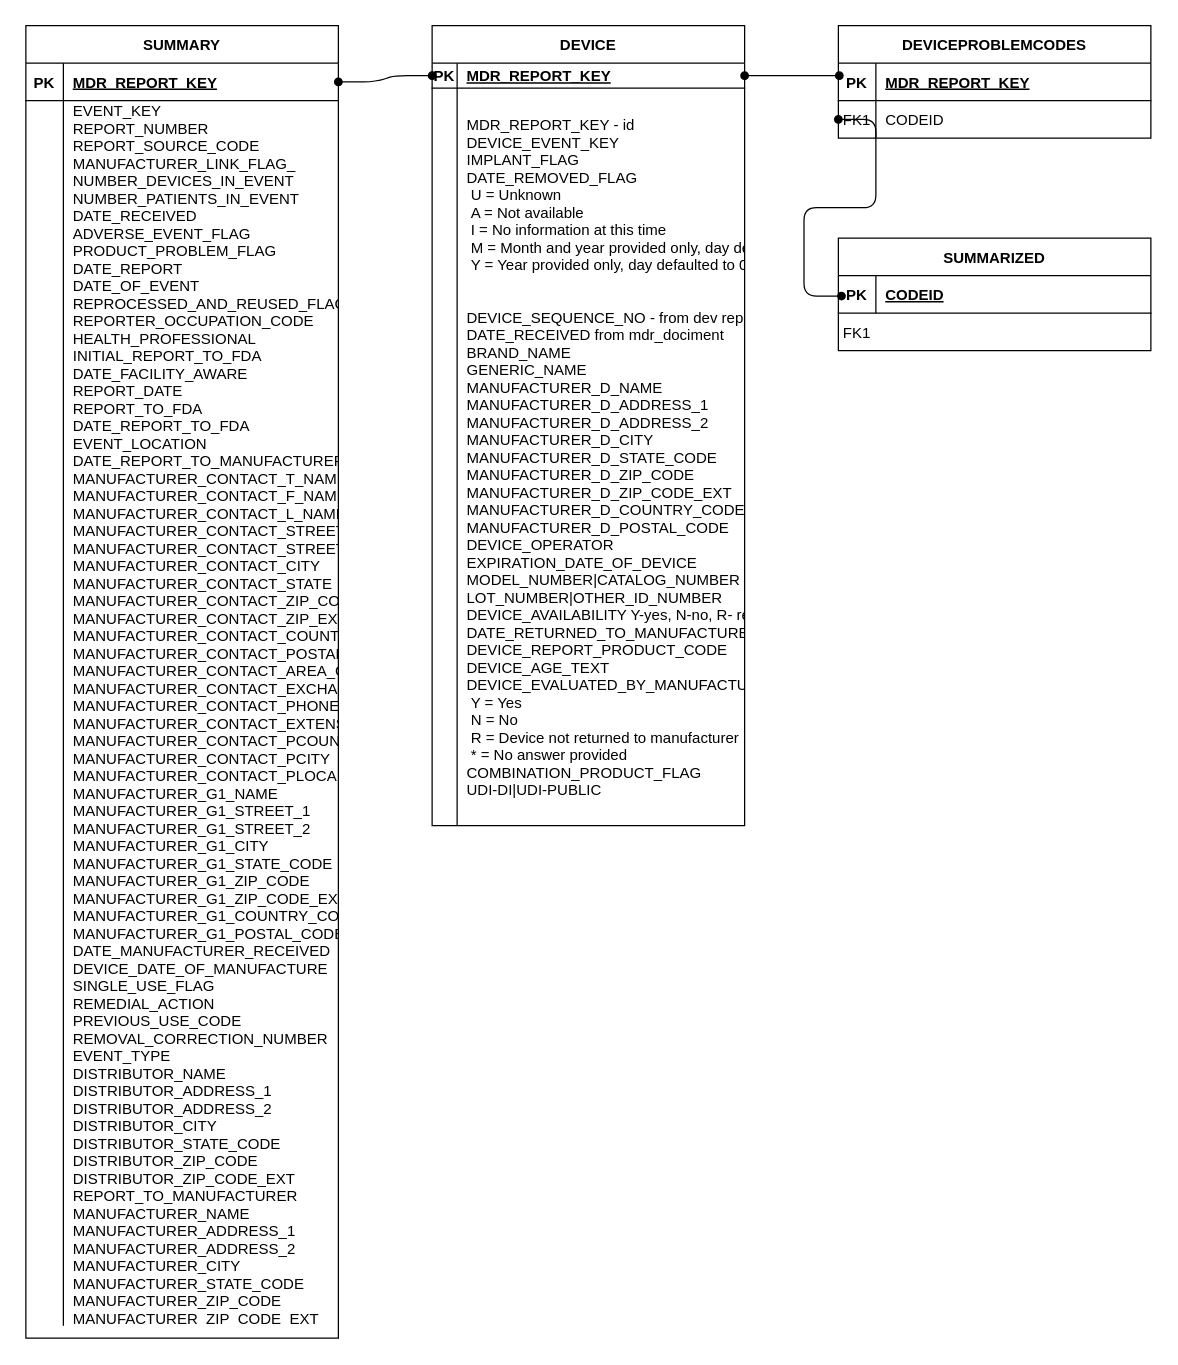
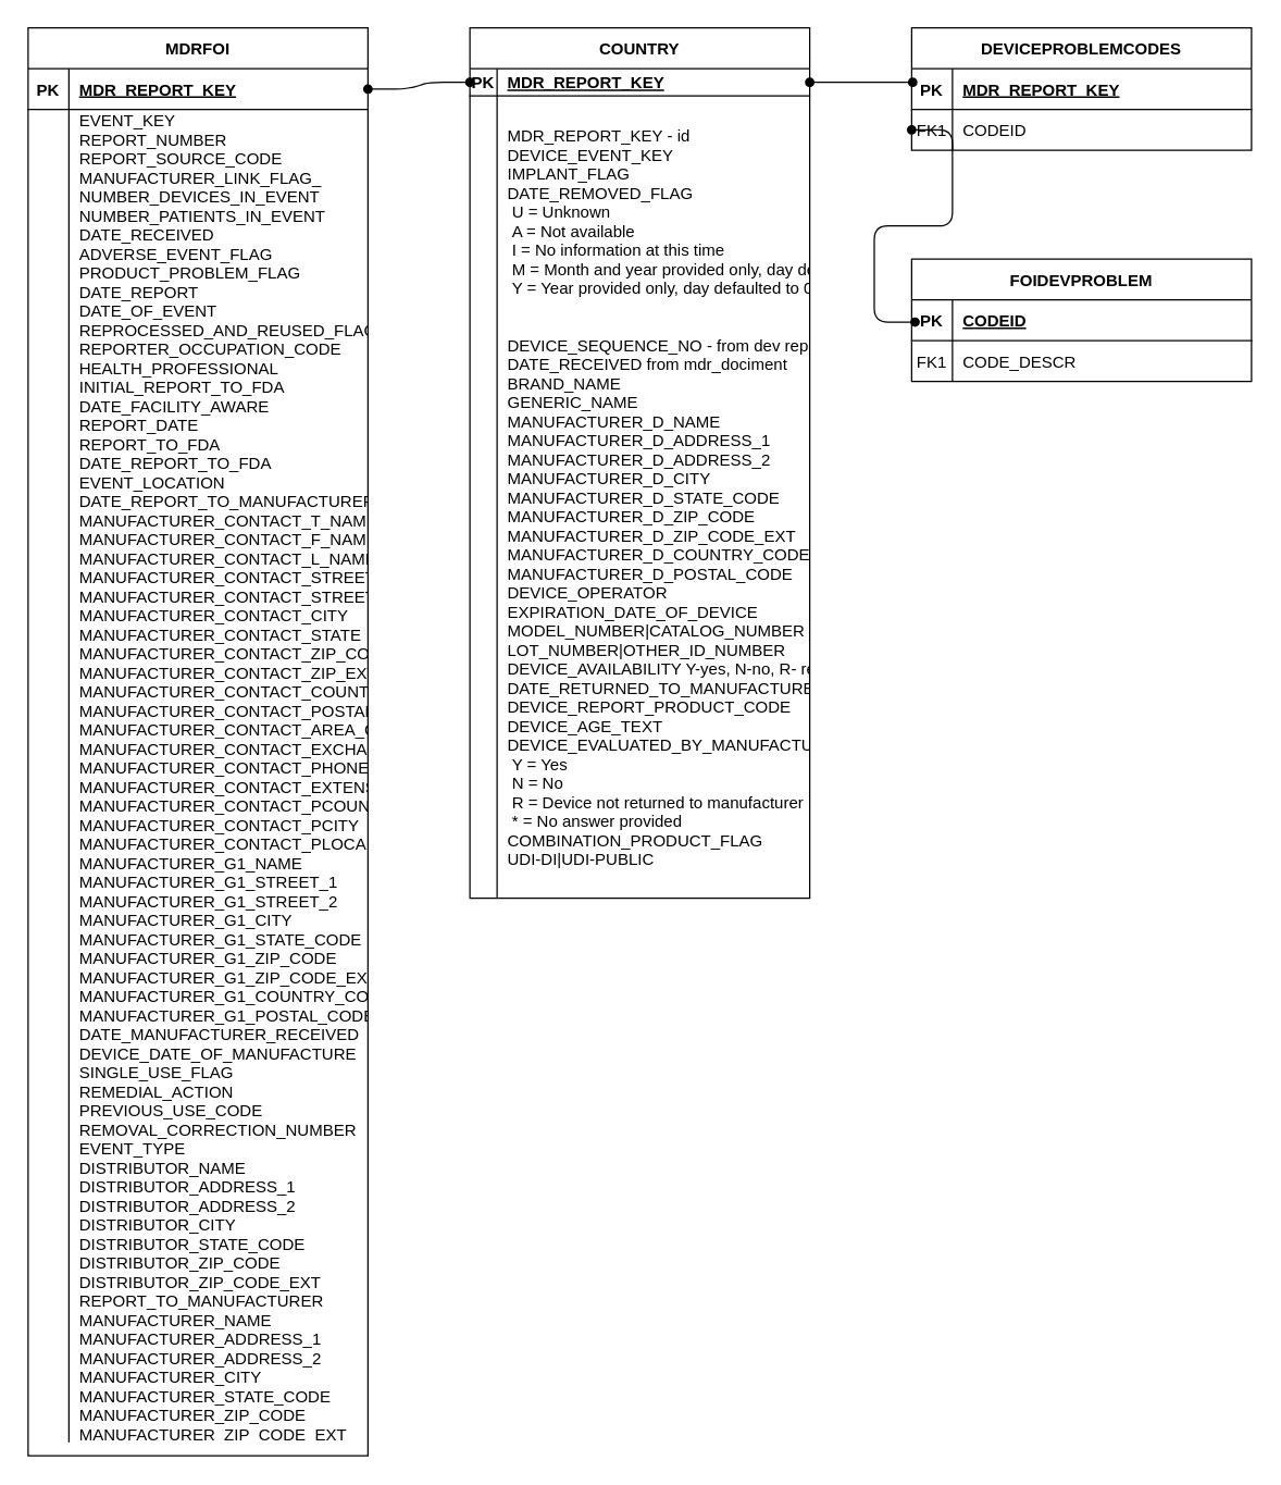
  <mxCell id="0" />
  <mxCell id="1" parent="0" />
- <mxCell id="2" value="DEVICE" style="shape=table;startSize=30;container=1;collapsible=1;childLayout=tableLayout;fixedRows=1;rowLines=0;fontStyle=1;align=center;resizeLast=1;" parent="1" vertex="1"><mxGeometry x="345" y="20" width="250" height="640" as="geometry" /></mxCell>
+ <mxCell id="2" value="COUNTRY" style="shape=table;startSize=30;container=1;collapsible=1;childLayout=tableLayout;fixedRows=1;rowLines=0;fontStyle=1;align=center;resizeLast=1;" parent="1" vertex="1"><mxGeometry x="345" y="20" width="250" height="640" as="geometry" /></mxCell>
  <mxCell id="3" value="" style="shape=partialRectangle;collapsible=0;dropTarget=0;pointerEvents=0;fillColor=none;points=[[0,0.5],[1,0.5]];portConstraint=eastwest;top=0;left=0;right=0;bottom=1;" parent="2" vertex="1"><mxGeometry y="30" width="250" height="20" as="geometry" /></mxCell>
  <mxCell id="4" value="PK" style="shape=partialRectangle;overflow=hidden;connectable=0;fillColor=none;top=0;left=0;bottom=0;right=0;fontStyle=1;" parent="3" vertex="1"><mxGeometry width="20" height="20" as="geometry"><mxRectangle width="20" height="20" as="alternateBounds" /></mxGeometry></mxCell>
  <mxCell id="5" value="MDR_REPORT_KEY " style="shape=partialRectangle;overflow=hidden;connectable=0;fillColor=none;top=0;left=0;bottom=0;right=0;align=left;spacingLeft=6;fontStyle=5;" parent="3" vertex="1"><mxGeometry x="20" width="230" height="20" as="geometry"><mxRectangle width="230" height="20" as="alternateBounds" /></mxGeometry></mxCell>
  <mxCell id="6" value="" style="shape=partialRectangle;collapsible=0;dropTarget=0;pointerEvents=0;fillColor=none;points=[[0,0.5],[1,0.5]];portConstraint=eastwest;top=0;left=0;right=0;bottom=0;" parent="2" vertex="1"><mxGeometry y="50" width="250" height="590" as="geometry" /></mxCell>
  <mxCell id="7" value="" style="shape=partialRectangle;overflow=hidden;connectable=0;fillColor=none;top=0;left=0;bottom=0;right=0;" parent="6" vertex="1"><mxGeometry width="20" height="590" as="geometry"><mxRectangle width="20" height="590" as="alternateBounds" /></mxGeometry></mxCell>
  <mxCell id="8" value="MDR_REPORT_KEY - id&#10;DEVICE_EVENT_KEY &#10;IMPLANT_FLAG&#10;DATE_REMOVED_FLAG&#10; U = Unknown&#10; A = Not available&#10; I = No information at this time&#10; M = Month and year provided only, day defaults to 01&#10; Y = Year provided only, day defaulted to 01, month defaulted to January&#10;&#10;&#10;DEVICE_SEQUENCE_NO - from dev report&#10;DATE_RECEIVED from mdr_dociment&#10;BRAND_NAME&#10;GENERIC_NAME&#10;MANUFACTURER_D_NAME&#10;MANUFACTURER_D_ADDRESS_1&#10;MANUFACTURER_D_ADDRESS_2&#10;MANUFACTURER_D_CITY&#10;MANUFACTURER_D_STATE_CODE&#10;MANUFACTURER_D_ZIP_CODE&#10;MANUFACTURER_D_ZIP_CODE_EXT&#10;MANUFACTURER_D_COUNTRY_CODE&#10;MANUFACTURER_D_POSTAL_CODE&#10;DEVICE_OPERATOR&#10;EXPIRATION_DATE_OF_DEVICE&#10;MODEL_NUMBER|CATALOG_NUMBER&#10;LOT_NUMBER|OTHER_ID_NUMBER&#10;DEVICE_AVAILABILITY Y-yes, N-no, R- returned to manufacturer&#10;DATE_RETURNED_TO_MANUFACTURER&#10;DEVICE_REPORT_PRODUCT_CODE&#10;DEVICE_AGE_TEXT&#10;DEVICE_EVALUATED_BY_MANUFACTUR&#10; Y = Yes&#10; N = No&#10; R = Device not returned to manufacturer&#10; * = No answer provided&#10;COMBINATION_PRODUCT_FLAG&#10;UDI-DI|UDI-PUBLIC" style="shape=partialRectangle;overflow=hidden;connectable=0;fillColor=none;top=0;left=0;bottom=0;right=0;align=left;spacingLeft=6;" parent="6" vertex="1"><mxGeometry x="20" width="230" height="590" as="geometry"><mxRectangle width="230" height="590" as="alternateBounds" /></mxGeometry></mxCell>
  <mxCell id="9" value="DEVICEPROBLEMCODES" style="shape=table;startSize=30;container=1;collapsible=1;childLayout=tableLayout;fixedRows=1;rowLines=0;fontStyle=1;align=center;resizeLast=1;" parent="1" vertex="1"><mxGeometry x="670" y="20" width="250" height="90" as="geometry" /></mxCell>
  <mxCell id="10" value="" style="shape=partialRectangle;collapsible=0;dropTarget=0;pointerEvents=0;fillColor=none;points=[[0,0.5],[1,0.5]];portConstraint=eastwest;top=0;left=0;right=0;bottom=1;" parent="9" vertex="1"><mxGeometry y="30" width="250" height="30" as="geometry" /></mxCell>
  <mxCell id="11" value="PK" style="shape=partialRectangle;overflow=hidden;connectable=0;fillColor=none;top=0;left=0;bottom=0;right=0;fontStyle=1;" parent="10" vertex="1"><mxGeometry width="30" height="30" as="geometry"><mxRectangle width="30" height="30" as="alternateBounds" /></mxGeometry></mxCell>
  <mxCell id="12" value="MDR_REPORT_KEY" style="shape=partialRectangle;overflow=hidden;connectable=0;fillColor=none;top=0;left=0;bottom=0;right=0;align=left;spacingLeft=6;fontStyle=5;" parent="10" vertex="1"><mxGeometry x="30" width="220" height="30" as="geometry"><mxRectangle width="220" height="30" as="alternateBounds" /></mxGeometry></mxCell>
  <mxCell id="13" value="" style="shape=partialRectangle;collapsible=0;dropTarget=0;pointerEvents=0;fillColor=none;points=[[0,0.5],[1,0.5]];portConstraint=eastwest;top=0;left=0;right=0;bottom=0;" parent="9" vertex="1"><mxGeometry y="60" width="250" height="30" as="geometry" /></mxCell>
  <mxCell id="14" value="FK1" style="shape=partialRectangle;overflow=hidden;connectable=0;fillColor=none;top=0;left=0;bottom=0;right=0;" parent="13" vertex="1"><mxGeometry width="30" height="30" as="geometry"><mxRectangle width="30" height="30" as="alternateBounds" /></mxGeometry></mxCell>
  <mxCell id="15" value="CODEID" style="shape=partialRectangle;overflow=hidden;connectable=0;fillColor=none;top=0;left=0;bottom=0;right=0;align=left;spacingLeft=6;" parent="13" vertex="1"><mxGeometry x="30" width="220" height="30" as="geometry"><mxRectangle width="220" height="30" as="alternateBounds" /></mxGeometry></mxCell>
- <mxCell id="16" value="SUMMARY" style="shape=table;startSize=30;container=1;collapsible=1;childLayout=tableLayout;fixedRows=1;rowLines=0;fontStyle=1;align=center;resizeLast=1;" parent="1" vertex="1"><mxGeometry x="20" y="20" width="250" height="1050" as="geometry" /></mxCell>
+ <mxCell id="16" value="MDRFOI" style="shape=table;startSize=30;container=1;collapsible=1;childLayout=tableLayout;fixedRows=1;rowLines=0;fontStyle=1;align=center;resizeLast=1;" parent="1" vertex="1"><mxGeometry x="20" y="20" width="250" height="1050" as="geometry" /></mxCell>
  <mxCell id="17" value="" style="shape=partialRectangle;collapsible=0;dropTarget=0;pointerEvents=0;fillColor=none;points=[[0,0.5],[1,0.5]];portConstraint=eastwest;top=0;left=0;right=0;bottom=1;" parent="16" vertex="1"><mxGeometry y="30" width="250" height="30" as="geometry" /></mxCell>
  <mxCell id="18" value="PK" style="shape=partialRectangle;overflow=hidden;connectable=0;fillColor=none;top=0;left=0;bottom=0;right=0;fontStyle=1;" parent="17" vertex="1"><mxGeometry width="30" height="30" as="geometry"><mxRectangle width="30" height="30" as="alternateBounds" /></mxGeometry></mxCell>
  <mxCell id="19" value="MDR_REPORT_KEY " style="shape=partialRectangle;overflow=hidden;connectable=0;fillColor=none;top=0;left=0;bottom=0;right=0;align=left;spacingLeft=6;fontStyle=5;" parent="17" vertex="1"><mxGeometry x="30" width="220" height="30" as="geometry"><mxRectangle width="220" height="30" as="alternateBounds" /></mxGeometry></mxCell>
  <mxCell id="20" value="" style="shape=partialRectangle;collapsible=0;dropTarget=0;pointerEvents=0;fillColor=none;points=[[0,0.5],[1,0.5]];portConstraint=eastwest;top=0;left=0;right=0;bottom=0;" parent="16" vertex="1"><mxGeometry y="60" width="250" height="980" as="geometry" /></mxCell>
  <mxCell id="21" value="" style="shape=partialRectangle;overflow=hidden;connectable=0;fillColor=none;top=0;left=0;bottom=0;right=0;" parent="20" vertex="1"><mxGeometry width="30" height="980" as="geometry"><mxRectangle width="30" height="980" as="alternateBounds" /></mxGeometry></mxCell>
  <mxCell id="22" value="EVENT_KEY&#10;REPORT_NUMBER&#10;REPORT_SOURCE_CODE&#10;MANUFACTURER_LINK_FLAG_&#10;NUMBER_DEVICES_IN_EVENT&#10;NUMBER_PATIENTS_IN_EVENT&#10;DATE_RECEIVED&#10;ADVERSE_EVENT_FLAG&#10;PRODUCT_PROBLEM_FLAG&#10;DATE_REPORT&#10;DATE_OF_EVENT&#10;REPROCESSED_AND_REUSED_FLAG&#10;REPORTER_OCCUPATION_CODE&#10;HEALTH_PROFESSIONAL&#10;INITIAL_REPORT_TO_FDA&#10;DATE_FACILITY_AWARE&#10;REPORT_DATE&#10;REPORT_TO_FDA&#10;DATE_REPORT_TO_FDA&#10;EVENT_LOCATION&#10;DATE_REPORT_TO_MANUFACTURER&#10;MANUFACTURER_CONTACT_T_NAME&#10;MANUFACTURER_CONTACT_F_NAME&#10;MANUFACTURER_CONTACT_L_NAME&#10;MANUFACTURER_CONTACT_STREET_1&#10;MANUFACTURER_CONTACT_STREET_2&#10;MANUFACTURER_CONTACT_CITY&#10;MANUFACTURER_CONTACT_STATE&#10;MANUFACTURER_CONTACT_ZIP_CODE&#10;MANUFACTURER_CONTACT_ZIP_EXT&#10;MANUFACTURER_CONTACT_COUNTRY&#10;MANUFACTURER_CONTACT_POSTAL&#10;MANUFACTURER_CONTACT_AREA_CODE&#10;MANUFACTURER_CONTACT_EXCHANGE&#10;MANUFACTURER_CONTACT_PHONE_NO&#10;MANUFACTURER_CONTACT_EXTENSION&#10;MANUFACTURER_CONTACT_PCOUNTRY&#10;MANUFACTURER_CONTACT_PCITY&#10;MANUFACTURER_CONTACT_PLOCAL&#10;MANUFACTURER_G1_NAME&#10;MANUFACTURER_G1_STREET_1&#10;MANUFACTURER_G1_STREET_2&#10;MANUFACTURER_G1_CITY&#10;MANUFACTURER_G1_STATE_CODE&#10;MANUFACTURER_G1_ZIP_CODE&#10;MANUFACTURER_G1_ZIP_CODE_EXT&#10;MANUFACTURER_G1_COUNTRY_CODE&#10;MANUFACTURER_G1_POSTAL_CODE&#10;DATE_MANUFACTURER_RECEIVED&#10;DEVICE_DATE_OF_MANUFACTURE&#10;SINGLE_USE_FLAG&#10;REMEDIAL_ACTION&#10;PREVIOUS_USE_CODE&#10;REMOVAL_CORRECTION_NUMBER&#10;EVENT_TYPE&#10;DISTRIBUTOR_NAME&#10;DISTRIBUTOR_ADDRESS_1&#10;DISTRIBUTOR_ADDRESS_2&#10;DISTRIBUTOR_CITY&#10;DISTRIBUTOR_STATE_CODE&#10;DISTRIBUTOR_ZIP_CODE&#10;DISTRIBUTOR_ZIP_CODE_EXT&#10;REPORT_TO_MANUFACTURER&#10;MANUFACTURER_NAME&#10;MANUFACTURER_ADDRESS_1&#10;MANUFACTURER_ADDRESS_2&#10;MANUFACTURER_CITY&#10;MANUFACTURER_STATE_CODE&#10;MANUFACTURER_ZIP_CODE&#10;MANUFACTURER_ZIP_CODE_EXT&#10;MANUFACTURER_COUNTRY_CODE&#10;MANUFACTURER_POSTAL_CODE&#10;TYPE_OF_REPORT|SOURCE_TYPE&#10;DATE_ADDED|DATE_CHANGED&#10;REPORTER_COUNTRY_CODE&#10;PMA_PMN_NUM&#10;EXEMPTION_NUMBER&#10;SUMMARY_REPORT&#10;NOE_SUMMARIZED" style="shape=partialRectangle;overflow=hidden;connectable=0;fillColor=none;top=0;left=0;bottom=0;right=0;align=left;spacingLeft=6;" parent="20" vertex="1"><mxGeometry x="30" width="220" height="980" as="geometry"><mxRectangle width="220" height="980" as="alternateBounds" /></mxGeometry></mxCell>
  <mxCell id="23" value="" style="edgeStyle=entityRelationEdgeStyle;endArrow=oval;startArrow=oval;endFill=1;startFill=1;exitX=1;exitY=0.5;exitDx=0;exitDy=0;entryX=-0.003;entryY=-0.311;entryDx=0;entryDy=0;entryPerimeter=0;" edge="1" parent="1" source="3"><mxGeometry width="100" height="100" relative="1" as="geometry"><mxPoint x="610" y="84.05" as="sourcePoint" /><mxPoint x="670.75" y="60" as="targetPoint" /><Array as="points"><mxPoint x="301.5" y="434.33" /><mxPoint x="311.5" y="374.33" /></Array></mxGeometry></mxCell>
  <mxCell id="24" value="" style="edgeStyle=entityRelationEdgeStyle;endArrow=oval;startArrow=oval;endFill=1;startFill=1;exitX=1;exitY=0.5;exitDx=0;exitDy=0;entryX=0;entryY=0.5;entryDx=0;entryDy=0;" edge="1" parent="1" source="17" target="3"><mxGeometry width="100" height="100" relative="1" as="geometry"><mxPoint x="280" y="75" as="sourcePoint" /><mxPoint x="365" y="64" as="targetPoint" /></mxGeometry></mxCell>
- <mxCell id="25" value="SUMMARIZED" style="shape=table;startSize=30;container=1;collapsible=1;childLayout=tableLayout;fixedRows=1;rowLines=0;fontStyle=1;align=center;resizeLast=1;" vertex="1" parent="1"><mxGeometry x="670" y="190" width="250" height="90" as="geometry" /></mxCell>
+ <mxCell id="25" value="FOIDEVPROBLEM" style="shape=table;startSize=30;container=1;collapsible=1;childLayout=tableLayout;fixedRows=1;rowLines=0;fontStyle=1;align=center;resizeLast=1;" vertex="1" parent="1"><mxGeometry x="670" y="190" width="250" height="90" as="geometry" /></mxCell>
  <mxCell id="26" value="" style="shape=partialRectangle;collapsible=0;dropTarget=0;pointerEvents=0;fillColor=none;points=[[0,0.5],[1,0.5]];portConstraint=eastwest;top=0;left=0;right=0;bottom=1;" vertex="1" parent="25"><mxGeometry y="30" width="250" height="30" as="geometry" /></mxCell>
  <mxCell id="27" value="PK" style="shape=partialRectangle;overflow=hidden;connectable=0;fillColor=none;top=0;left=0;bottom=0;right=0;fontStyle=1;" vertex="1" parent="26"><mxGeometry width="30" height="30" as="geometry"><mxRectangle width="30" height="30" as="alternateBounds" /></mxGeometry></mxCell>
  <mxCell id="28" value="CODEID" style="shape=partialRectangle;overflow=hidden;connectable=0;fillColor=none;top=0;left=0;bottom=0;right=0;align=left;spacingLeft=6;fontStyle=5;" vertex="1" parent="26"><mxGeometry x="30" width="220" height="30" as="geometry"><mxRectangle width="220" height="30" as="alternateBounds" /></mxGeometry></mxCell>
  <mxCell id="29" value="" style="shape=partialRectangle;collapsible=0;dropTarget=0;pointerEvents=0;fillColor=none;points=[[0,0.5],[1,0.5]];portConstraint=eastwest;top=0;left=0;right=0;bottom=0;" vertex="1" parent="25"><mxGeometry y="60" width="250" height="30" as="geometry" /></mxCell>
  <mxCell id="30" value="FK1" style="shape=partialRectangle;overflow=hidden;connectable=0;fillColor=none;top=0;left=0;bottom=0;right=0;" vertex="1" parent="29"><mxGeometry width="30" height="30" as="geometry"><mxRectangle width="30" height="30" as="alternateBounds" /></mxGeometry></mxCell>
+ <mxCell id="31" value="CODE_DESCR" style="shape=partialRectangle;overflow=hidden;connectable=0;fillColor=none;top=0;left=0;bottom=0;right=0;align=left;spacingLeft=6;" vertex="1" parent="29"><mxGeometry x="30" width="220" height="30" as="geometry"><mxRectangle width="220" height="30" as="alternateBounds" /></mxGeometry></mxCell>
  <mxCell id="32" value="" style="edgeStyle=entityRelationEdgeStyle;endArrow=oval;startArrow=oval;endFill=1;startFill=1;exitX=0.01;exitY=-0.456;exitDx=0;exitDy=0;entryX=0;entryY=0.5;entryDx=0;entryDy=0;exitPerimeter=0;" edge="1" parent="1" source="29" target="13"><mxGeometry width="100" height="100" relative="1" as="geometry"><mxPoint x="605" y="70" as="sourcePoint" /><mxPoint x="680.75" y="70" as="targetPoint" /><Array as="points"><mxPoint x="311.5" y="444.33" /><mxPoint x="321.5" y="384.33" /><mxPoint x="643" y="130" /><mxPoint x="643" y="120" /></Array></mxGeometry></mxCell>
